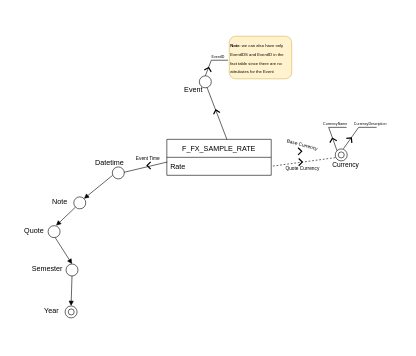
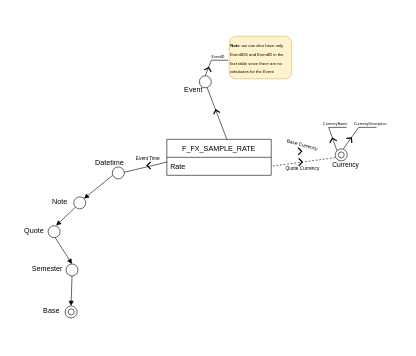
  <mxCell id="0" />
  <mxCell id="1" parent="0" />
  <mxCell id="2" value="F_FX_SAMPLE_RATE" style="swimlane;fontStyle=0;childLayout=stackLayout;horizontal=1;startSize=30;horizontalStack=0;resizeParent=1;resizeParentMax=0;resizeLast=0;collapsible=1;marginBottom=0;" parent="1" vertex="1"><mxGeometry x="277.82" y="232" width="174.18" height="60" as="geometry" /></mxCell>
  <mxCell id="3" value="Rate" style="text;strokeColor=none;fillColor=none;align=left;verticalAlign=middle;spacingLeft=4;spacingRight=4;overflow=hidden;points=[[0,0.5],[1,0.5]];portConstraint=eastwest;rotatable=0;" parent="2" vertex="1"><mxGeometry y="30" width="174.18" height="30" as="geometry" /></mxCell>
  <mxCell id="4" value="" style="group" parent="1" vertex="1" connectable="0"><mxGeometry x="55.82" y="434" width="80" height="30" as="geometry" /></mxCell>
  <mxCell id="5" value=" " style="ellipse;whiteSpace=wrap;html=1;aspect=fixed;direction=south;" parent="4" vertex="1"><mxGeometry x="53.77" y="6" width="20" height="20" as="geometry" /></mxCell>
  <mxCell id="6" value="Semester" style="text;html=1;align=center;verticalAlign=middle;resizable=0;points=[];autosize=1;strokeColor=none;fillColor=none;" parent="4" vertex="1"><mxGeometry x="-13.115" width="70" height="30" as="geometry" /></mxCell>
  <mxCell id="7" value="" style="group" parent="1" vertex="1" connectable="0"><mxGeometry x="145.82" y="272" width="61" height="30" as="geometry" /></mxCell>
  <mxCell id="8" value=" " style="ellipse;whiteSpace=wrap;html=1;aspect=fixed;direction=south;" parent="7" vertex="1"><mxGeometry x="41" y="6" width="20" height="20" as="geometry" /></mxCell>
  <mxCell id="9" value="Datetime" style="text;html=1;align=center;verticalAlign=middle;resizable=0;points=[];autosize=1;strokeColor=none;fillColor=none;" parent="7" vertex="1"><mxGeometry x="1" y="-16" width="70" height="30" as="geometry" /></mxCell>
  <mxCell id="10" value="" style="group" parent="1" vertex="1" connectable="0"><mxGeometry x="60.32" y="504" width="71" height="30" as="geometry" /></mxCell>
  <mxCell id="11" value=" " style="ellipse;whiteSpace=wrap;html=1;aspect=fixed;direction=south;" parent="10" vertex="1"><mxGeometry x="47.721" y="6" width="20" height="20" as="geometry" /></mxCell>
- <mxCell id="12" value="Year" style="text;html=1;align=center;verticalAlign=middle;resizable=0;points=[];autosize=1;strokeColor=none;fillColor=none;" parent="10" vertex="1"><mxGeometry x="-0.82" width="50" height="30" as="geometry" /></mxCell>
+ <mxCell id="12" value="Base" style="text;html=1;align=center;verticalAlign=middle;resizable=0;points=[];autosize=1;strokeColor=none;fillColor=none;" parent="10" vertex="1"><mxGeometry x="-0.82" width="50" height="30" as="geometry" /></mxCell>
  <mxCell id="13" value="" style="group" parent="1" vertex="1" connectable="0"><mxGeometry x="32" y="370" width="71" height="30" as="geometry" /></mxCell>
  <mxCell id="14" value=" " style="ellipse;whiteSpace=wrap;html=1;aspect=fixed;direction=south;" parent="13" vertex="1"><mxGeometry x="47.721" y="6" width="20" height="20" as="geometry" /></mxCell>
  <mxCell id="15" value="Quote" style="text;html=1;align=center;verticalAlign=middle;resizable=0;points=[];autosize=1;strokeColor=none;fillColor=none;" parent="13" vertex="1"><mxGeometry x="-5.82" width="60" height="30" as="geometry" /></mxCell>
  <mxCell id="16" value="" style="endArrow=none;html=1;strokeColor=default;rounded=0;startArrow=block;startFill=1;entryX=0.71;entryY=0.981;entryDx=0;entryDy=0;exitX=0;exitY=0;exitDx=0;exitDy=0;entryPerimeter=0;" parent="1" source="22" target="8" edge="1"><mxGeometry width="50" height="50" relative="1" as="geometry"><mxPoint x="129.561" y="321.56" as="sourcePoint" /><mxPoint x="155" y="268" as="targetPoint" /></mxGeometry></mxCell>
  <mxCell id="17" value="" style="endArrow=none;html=1;entryX=1;entryY=0.5;entryDx=0;entryDy=0;strokeColor=default;rounded=0;startArrow=block;startFill=1;exitX=0;exitY=0.5;exitDx=0;exitDy=0;" parent="1" source="5" edge="1"><mxGeometry width="50" height="50" relative="1" as="geometry"><mxPoint x="127.59" y="436" as="sourcePoint" /><mxPoint x="91.541" y="396" as="targetPoint" /></mxGeometry></mxCell>
  <mxCell id="18" value="" style="endArrow=none;html=1;strokeColor=default;rounded=0;startArrow=block;startFill=1;entryX=1;entryY=0.5;entryDx=0;entryDy=0;exitX=0;exitY=0.5;exitDx=0;exitDy=0;" parent="1" source="11" target="5" edge="1"><mxGeometry width="50" height="50" relative="1" as="geometry"><mxPoint x="120" y="502" as="sourcePoint" /><mxPoint x="105.82" y="464" as="targetPoint" /></mxGeometry></mxCell>
  <mxCell id="19" value="&lt;div&gt;&lt;font style=&quot;font-size: 8px;&quot;&gt;Event Time&lt;/font&gt;&lt;/div&gt;" style="text;html=1;align=center;verticalAlign=middle;resizable=0;points=[];autosize=1;strokeColor=none;fillColor=none;rotation=0;" parent="1" vertex="1"><mxGeometry x="215.82" y="248" width="60" height="30" as="geometry" /></mxCell>
  <mxCell id="20" value=" " style="ellipse;whiteSpace=wrap;html=1;aspect=fixed;direction=west;" parent="1" vertex="1"><mxGeometry x="113.28" y="515" width="10" height="10" as="geometry" /></mxCell>
  <mxCell id="21" value="" style="group" parent="1" vertex="1" connectable="0"><mxGeometry x="74.82" y="322" width="71" height="30" as="geometry" /></mxCell>
  <mxCell id="22" value=" " style="ellipse;whiteSpace=wrap;html=1;aspect=fixed;direction=south;" parent="21" vertex="1"><mxGeometry x="47.721" y="6" width="20" height="20" as="geometry" /></mxCell>
  <mxCell id="23" value="Note" style="text;html=1;align=center;verticalAlign=middle;resizable=0;points=[];autosize=1;strokeColor=none;fillColor=none;" parent="21" vertex="1"><mxGeometry x="-0.82" width="50" height="30" as="geometry" /></mxCell>
  <mxCell id="24" value="" style="endArrow=none;html=1;strokeColor=default;rounded=0;startArrow=block;startFill=1;entryX=1;entryY=1;entryDx=0;entryDy=0;exitX=1.115;exitY=0.196;exitDx=0;exitDy=0;exitPerimeter=0;" parent="1" source="15" target="22" edge="1"><mxGeometry width="50" height="50" relative="1" as="geometry"><mxPoint x="92" y="390" as="sourcePoint" /><mxPoint x="422" y="420" as="targetPoint" /></mxGeometry></mxCell>
  <mxCell id="25" value="" style="group" parent="1" vertex="1" connectable="0"><mxGeometry x="243.824" y="280.57" width="7.993" height="12.86" as="geometry" /></mxCell>
  <mxCell id="26" value="" style="endArrow=none;html=1;entryX=0.004;entryY=0.761;entryDx=0;entryDy=0;entryPerimeter=0;strokeColor=default;rounded=0;startArrow=none;startFill=0;exitX=0.851;exitY=1.033;exitDx=0;exitDy=0;exitPerimeter=0;" parent="25" source="9" edge="1"><mxGeometry width="50" height="50" relative="1" as="geometry"><mxPoint x="-37.004" y="-6.57" as="sourcePoint" /><mxPoint x="34.693" y="-10.74" as="targetPoint" /></mxGeometry></mxCell>
  <mxCell id="27" value="" style="html=1;verticalLabelPosition=bottom;labelBackgroundColor=#ffffff;verticalAlign=top;shadow=0;dashed=0;strokeWidth=2;shape=mxgraph.ios7.misc.up;strokeColor=#000000;fillColor=#000000;rotation=-180;direction=south;" parent="25" vertex="1"><mxGeometry x="0.996" y="-11.0" width="6" height="12" as="geometry" /></mxCell>
  <mxCell id="28" value="" style="group" parent="1" vertex="1" connectable="0"><mxGeometry x="517.82" y="242" width="61" height="35" as="geometry" /></mxCell>
  <mxCell id="29" value=" " style="ellipse;whiteSpace=wrap;html=1;aspect=fixed;direction=south;" parent="28" vertex="1"><mxGeometry x="41" y="6" width="20" height="20" as="geometry" /></mxCell>
  <mxCell id="30" value="&lt;font style=&quot;font-size: 11px;&quot;&gt;Currency&lt;br&gt;&lt;/font&gt;" style="text;html=1;align=center;verticalAlign=middle;resizable=0;points=[];autosize=1;strokeColor=none;fillColor=none;fontSize=8;" parent="1" vertex="1"><mxGeometry x="540.82" y="260" width="70" height="30" as="geometry" /></mxCell>
  <mxCell id="31" value="" style="html=1;verticalLabelPosition=bottom;labelBackgroundColor=#ffffff;verticalAlign=top;shadow=0;dashed=0;strokeWidth=2;shape=mxgraph.ios7.misc.up;strokeColor=#000000;fillColor=#000000;rotation=90;" parent="1" vertex="1"><mxGeometry x="493.82" y="249" width="12" height="6" as="geometry" /></mxCell>
  <mxCell id="32" value="" style="endArrow=none;html=1;rounded=0;fontSize=11;strokeColor=default;strokeWidth=1;entryX=0;entryY=1;entryDx=0;entryDy=0;" parent="1" target="29" edge="1"><mxGeometry width="50" height="50" relative="1" as="geometry"><mxPoint x="547.82" y="212" as="sourcePoint" /><mxPoint x="517.82" y="332" as="targetPoint" /></mxGeometry></mxCell>
  <mxCell id="33" value="" style="html=1;verticalLabelPosition=bottom;labelBackgroundColor=#ffffff;verticalAlign=top;shadow=0;dashed=0;strokeWidth=2;shape=mxgraph.ios7.misc.up;strokeColor=#000000;fillColor=#000000;rotation=-15;" parent="1" vertex="1"><mxGeometry x="548.82" y="230" width="12" height="6" as="geometry" /></mxCell>
  <mxCell id="34" value="" style="endArrow=none;html=1;rounded=0;fontSize=11;strokeColor=default;strokeWidth=1;" parent="1" edge="1"><mxGeometry width="50" height="50" relative="1" as="geometry"><mxPoint x="547.82" y="212" as="sourcePoint" /><mxPoint x="577.82" y="212" as="targetPoint" /></mxGeometry></mxCell>
  <mxCell id="35" value="" style="endArrow=none;html=1;rounded=0;fontSize=11;strokeColor=default;strokeWidth=1;entryX=-0.007;entryY=0.323;entryDx=0;entryDy=0;entryPerimeter=0;" parent="1" target="29" edge="1"><mxGeometry width="50" height="50" relative="1" as="geometry"><mxPoint x="597.82" y="212" as="sourcePoint" /><mxPoint x="621.749" y="260.929" as="targetPoint" /></mxGeometry></mxCell>
  <mxCell id="36" value="" style="html=1;verticalLabelPosition=bottom;labelBackgroundColor=#ffffff;verticalAlign=top;shadow=0;dashed=0;strokeWidth=2;shape=mxgraph.ios7.misc.up;strokeColor=#000000;fillColor=#000000;rotation=40;" parent="1" vertex="1"><mxGeometry x="577.82" y="229" width="12" height="6" as="geometry" /></mxCell>
  <mxCell id="37" value="" style="endArrow=none;html=1;rounded=0;fontSize=11;strokeColor=default;strokeWidth=1;" parent="1" edge="1"><mxGeometry width="50" height="50" relative="1" as="geometry"><mxPoint x="627.82" y="212" as="sourcePoint" /><mxPoint x="597.82" y="212" as="targetPoint" /></mxGeometry></mxCell>
  <mxCell id="38" value="&lt;font style=&quot;font-size: 6px;&quot;&gt;CurrencyDescription&lt;/font&gt;" style="text;html=1;align=center;verticalAlign=middle;resizable=0;points=[];autosize=1;strokeColor=none;fillColor=none;fontSize=11;" parent="1" vertex="1"><mxGeometry x="576.82" y="190" width="80" height="30" as="geometry" /></mxCell>
  <mxCell id="39" value="&lt;div&gt;CurrencyName&lt;/div&gt;" style="text;whiteSpace=wrap;html=1;fontSize=6;" parent="1" vertex="1"><mxGeometry x="536.82" y="197" width="57" height="12" as="geometry" /></mxCell>
  <mxCell id="40" value=" " style="ellipse;whiteSpace=wrap;html=1;aspect=fixed;direction=west;" parent="1" vertex="1"><mxGeometry x="563.82" y="253" width="10" height="10" as="geometry" /></mxCell>
  <mxCell id="41" value="&lt;div&gt;&lt;font style=&quot;font-size: 8px;&quot;&gt;Base Currency&lt;/font&gt;&lt;/div&gt;" style="text;html=1;align=center;verticalAlign=middle;resizable=0;points=[];autosize=1;strokeColor=none;fillColor=none;rotation=15;" parent="1" vertex="1"><mxGeometry x="463.82" y="225" width="80" height="30" as="geometry" /></mxCell>
  <mxCell id="42" value="" style="endArrow=none;html=1;strokeColor=default;rounded=0;startArrow=none;startFill=0;exitX=0.258;exitY=0.085;exitDx=0;exitDy=0;exitPerimeter=0;entryX=1;entryY=0.5;entryDx=0;entryDy=0;dashed=1;" parent="1" source="30" target="3" edge="1"><mxGeometry width="50" height="50" relative="1" as="geometry"><mxPoint x="569" y="266" as="sourcePoint" /><mxPoint x="451.477" y="304" as="targetPoint" /></mxGeometry></mxCell>
  <mxCell id="43" value="" style="html=1;verticalLabelPosition=bottom;labelBackgroundColor=#ffffff;verticalAlign=top;shadow=0;dashed=0;strokeWidth=2;shape=mxgraph.ios7.misc.up;strokeColor=#000000;fillColor=#000000;rotation=90;" parent="1" vertex="1"><mxGeometry x="494.82" y="267" width="12" height="6" as="geometry" /></mxCell>
  <mxCell id="44" value="&lt;div&gt;&lt;font style=&quot;font-size: 8px;&quot;&gt;Quote Currency&lt;/font&gt;&lt;/div&gt;" style="text;html=1;align=center;verticalAlign=middle;resizable=0;points=[];autosize=1;strokeColor=none;fillColor=none;rotation=0;" parent="1" vertex="1"><mxGeometry x="463.82" y="265" width="80" height="30" as="geometry" /></mxCell>
  <mxCell id="45" value="" style="group" parent="1" vertex="1" connectable="0"><mxGeometry x="285" y="119" width="70" height="50" as="geometry" /></mxCell>
  <mxCell id="46" value=" " style="ellipse;whiteSpace=wrap;html=1;aspect=fixed;direction=south;" parent="45" vertex="1"><mxGeometry x="47.049" y="7" width="20" height="20" as="geometry" /></mxCell>
  <mxCell id="47" value="&lt;font style=&quot;font-size: 12px;&quot;&gt;Event&lt;/font&gt;" style="text;html=1;align=center;verticalAlign=middle;resizable=0;points=[];autosize=1;strokeColor=none;fillColor=none;fontSize=7;" parent="45" vertex="1"><mxGeometry x="12" y="16" width="50" height="30" as="geometry" /></mxCell>
  <mxCell id="48" value="" style="endArrow=none;html=1;entryX=0.548;entryY=0.005;entryDx=0;entryDy=0;strokeColor=default;rounded=0;startArrow=none;startFill=0;exitX=1.094;exitY=0.883;exitDx=0;exitDy=0;entryPerimeter=0;exitPerimeter=0;" parent="1" edge="1"><mxGeometry width="50" height="50" relative="1" as="geometry"><mxPoint x="344.902" y="145.49" as="sourcePoint" /><mxPoint x="378" y="232" as="targetPoint" /></mxGeometry></mxCell>
  <mxCell id="49" value="" style="html=1;verticalLabelPosition=bottom;labelBackgroundColor=#ffffff;verticalAlign=top;shadow=0;dashed=0;strokeWidth=2;shape=mxgraph.ios7.misc.up;strokeColor=#000000;fillColor=#000000;rotation=-15;" parent="1" vertex="1"><mxGeometry x="354.83" y="182.78" width="11" height="6" as="geometry" /></mxCell>
  <mxCell id="50" value="" style="endArrow=none;html=1;rounded=0;fontSize=11;strokeColor=default;strokeWidth=1;entryX=0;entryY=0.5;entryDx=0;entryDy=0;" parent="1" target="46" edge="1"><mxGeometry width="50" height="50" relative="1" as="geometry"><mxPoint x="352" y="100" as="sourcePoint" /><mxPoint x="311.749" y="130.929" as="targetPoint" /></mxGeometry></mxCell>
  <mxCell id="51" value="" style="html=1;verticalLabelPosition=bottom;labelBackgroundColor=#ffffff;verticalAlign=top;shadow=0;dashed=0;strokeWidth=2;shape=mxgraph.ios7.misc.up;strokeColor=#000000;fillColor=#000000;rotation=15;" parent="1" vertex="1"><mxGeometry x="340.82" y="112" width="12" height="6" as="geometry" /></mxCell>
  <mxCell id="52" value="EventID" style="text;whiteSpace=wrap;html=1;fontSize=6;" parent="1" vertex="1"><mxGeometry x="350.82" y="85" width="57" height="12" as="geometry" /></mxCell>
  <mxCell id="53" value="" style="endArrow=none;html=1;rounded=0;fontSize=11;strokeColor=default;strokeWidth=1;" parent="1" edge="1"><mxGeometry width="50" height="50" relative="1" as="geometry"><mxPoint x="352" y="100" as="sourcePoint" /><mxPoint x="380" y="100" as="targetPoint" /></mxGeometry></mxCell>
  <mxCell id="54" value="&lt;font style=&quot;font-size: 7px;&quot;&gt;&lt;b&gt;Note&lt;/b&gt;: we can also have only EventIDS and EventID in the fact table since there are no attrubutes for the Event&lt;/font&gt;" style="rounded=1;whiteSpace=wrap;html=1;fillColor=#fff2cc;strokeColor=#d6b656;align=left;" parent="1" vertex="1"><mxGeometry x="382" y="60" width="104.18" height="71" as="geometry" /></mxCell>
  <mxCell id="55" value="Text" style="text;html=1;align=center;verticalAlign=middle;resizable=0;points=[];autosize=1;strokeColor=none;fillColor=none;fontColor=none;noLabel=1;" vertex="1" parent="1"><mxGeometry x="20" y="542" width="50" height="30" as="geometry" /></mxCell>
  <mxCell id="56" value="Text" style="text;html=1;align=center;verticalAlign=middle;resizable=0;points=[];autosize=1;strokeColor=none;fillColor=none;fontColor=none;noLabel=1;" vertex="1" parent="1"><mxGeometry x="622" y="190" width="50" height="30" as="geometry" /></mxCell>
  <mxCell id="57" value="Text" style="text;html=1;align=center;verticalAlign=middle;resizable=0;points=[];autosize=1;strokeColor=none;fillColor=none;fontColor=none;noLabel=1;" vertex="1" parent="1"><mxGeometry x="413.82" y="20" width="50" height="30" as="geometry" /></mxCell>
